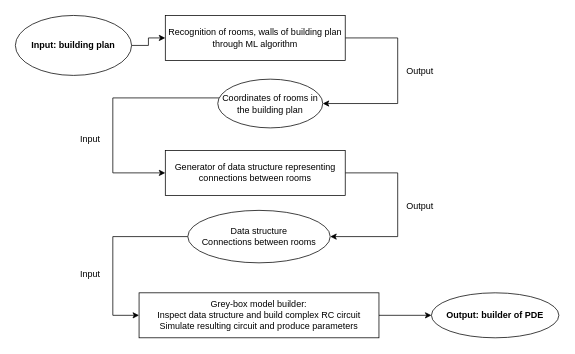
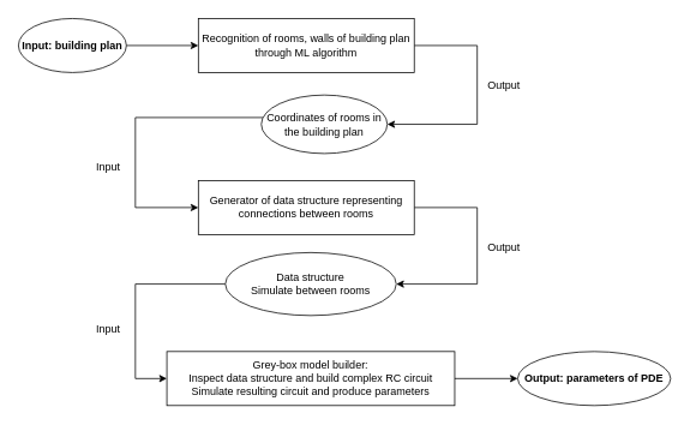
  <mxCell id="0" />
  <mxCell id="1" parent="0" />
  <mxCell id="2" style="edgeStyle=orthogonalEdgeStyle;rounded=0;orthogonalLoop=1;jettySize=auto;html=1;entryX=1;entryY=0.5;entryDx=0;entryDy=0;" edge="1" parent="1" source="3" target="13"><mxGeometry relative="1" as="geometry"><Array as="points"><mxPoint x="530" y="50" /><mxPoint x="530" y="137" /></Array></mxGeometry></mxCell>
  <mxCell id="3" value="Recognition of rooms, walls of building plan&lt;br&gt;through ML algorithm" style="rounded=0;whiteSpace=wrap;html=1;" vertex="1" parent="1"><mxGeometry x="220" y="20" width="240" height="60" as="geometry" /></mxCell>
  <mxCell id="4" style="edgeStyle=orthogonalEdgeStyle;rounded=0;orthogonalLoop=1;jettySize=auto;html=1;entryX=1;entryY=0.5;entryDx=0;entryDy=0;" edge="1" parent="1" source="5" target="15"><mxGeometry relative="1" as="geometry"><Array as="points"><mxPoint x="530" y="230" /><mxPoint x="530" y="315" /></Array></mxGeometry></mxCell>
  <mxCell id="5" value="Generator of data structure representing connections between rooms" style="rounded=0;whiteSpace=wrap;html=1;" vertex="1" parent="1"><mxGeometry x="220" y="200" width="240" height="60" as="geometry" /></mxCell>
  <mxCell id="6" value="" style="edgeStyle=orthogonalEdgeStyle;rounded=0;orthogonalLoop=1;jettySize=auto;html=1;" edge="1" parent="1" source="7" target="18"><mxGeometry relative="1" as="geometry" /></mxCell>
  <mxCell id="7" value="Grey-box model builder:&lt;br&gt;Inspect data structure and build complex RC circuit&lt;br&gt;Simulate resulting circuit and produce parameters" style="whiteSpace=wrap;html=1;rounded=0;" vertex="1" parent="1"><mxGeometry x="185" y="390" width="320" height="60" as="geometry" /></mxCell>
  <mxCell id="8" value="Output" style="text;html=1;strokeColor=none;fillColor=none;align=center;verticalAlign=middle;whiteSpace=wrap;rounded=0;" vertex="1" parent="1"><mxGeometry x="530" y="80" width="60" height="30" as="geometry" /></mxCell>
  <mxCell id="9" value="Input" style="text;html=1;strokeColor=none;fillColor=none;align=center;verticalAlign=middle;whiteSpace=wrap;rounded=0;" vertex="1" parent="1"><mxGeometry x="90" y="170" width="60" height="30" as="geometry" /></mxCell>
  <mxCell id="10" value="" style="edgeStyle=orthogonalEdgeStyle;rounded=0;orthogonalLoop=1;jettySize=auto;html=1;" edge="1" parent="1" source="11" target="3"><mxGeometry relative="1" as="geometry" /></mxCell>
- <mxCell id="11" value="&lt;b&gt;Input: building plan&lt;/b&gt;" style="ellipse;whiteSpace=wrap;html=1;" vertex="1" parent="1"><mxGeometry x="20" y="20" width="155" height="80" as="geometry" /></mxCell>
+ <mxCell id="11" value="&lt;b&gt;Input: building plan&lt;/b&gt;" style="ellipse;whiteSpace=wrap;html=1;" vertex="1" parent="1"><mxGeometry x="20" y="20" width="120" height="60" as="geometry" /></mxCell>
  <mxCell id="12" style="edgeStyle=orthogonalEdgeStyle;rounded=0;orthogonalLoop=1;jettySize=auto;html=1;entryX=0;entryY=0.5;entryDx=0;entryDy=0;" edge="1" parent="1" source="13" target="5"><mxGeometry relative="1" as="geometry"><Array as="points"><mxPoint x="150" y="130" /><mxPoint x="150" y="230" /></Array></mxGeometry></mxCell>
  <mxCell id="13" value="Coordinates of rooms in the building plan" style="ellipse;whiteSpace=wrap;html=1;" vertex="1" parent="1"><mxGeometry x="290" y="105" width="140" height="65" as="geometry" /></mxCell>
  <mxCell id="14" style="edgeStyle=orthogonalEdgeStyle;rounded=0;orthogonalLoop=1;jettySize=auto;html=1;entryX=0;entryY=0.5;entryDx=0;entryDy=0;" edge="1" parent="1" source="15" target="7"><mxGeometry relative="1" as="geometry"><Array as="points"><mxPoint x="150" y="315" /><mxPoint x="150" y="420" /></Array></mxGeometry></mxCell>
- <mxCell id="15" value="Data structure&lt;br&gt;Connections between rooms" style="ellipse;whiteSpace=wrap;html=1;" vertex="1" parent="1"><mxGeometry x="250" y="280" width="190" height="70" as="geometry" /></mxCell>
+ <mxCell id="15" value="Data structure&lt;br&gt;Simulate between rooms" style="ellipse;whiteSpace=wrap;html=1;" vertex="1" parent="1"><mxGeometry x="250" y="280" width="190" height="70" as="geometry" /></mxCell>
  <mxCell id="16" value="Output" style="text;html=1;strokeColor=none;fillColor=none;align=center;verticalAlign=middle;whiteSpace=wrap;rounded=0;" vertex="1" parent="1"><mxGeometry x="530" y="260" width="60" height="30" as="geometry" /></mxCell>
  <mxCell id="17" value="Input" style="text;html=1;strokeColor=none;fillColor=none;align=center;verticalAlign=middle;whiteSpace=wrap;rounded=0;" vertex="1" parent="1"><mxGeometry x="90" y="350" width="60" height="30" as="geometry" /></mxCell>
- <mxCell id="18" value="&lt;b&gt;Output: builder of PDE&lt;/b&gt;" style="ellipse;whiteSpace=wrap;html=1;rounded=0;" vertex="1" parent="1"><mxGeometry x="575" y="390" width="170" height="60" as="geometry" /></mxCell>
+ <mxCell id="18" value="&lt;b&gt;Output: parameters of PDE&lt;/b&gt;" style="ellipse;whiteSpace=wrap;html=1;rounded=0;" vertex="1" parent="1"><mxGeometry x="575" y="390" width="170" height="60" as="geometry" /></mxCell>
